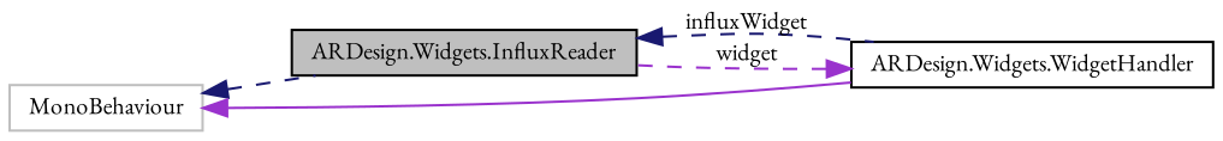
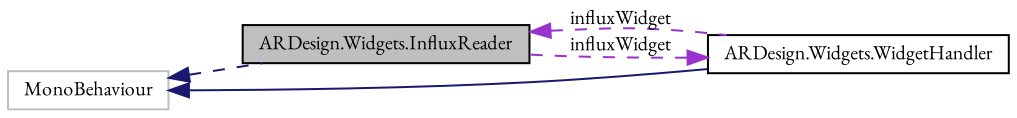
  digraph {
    fontname="EB Garamond"
    rankdir=LR
    node [color=black fillcolor=white fontname="EB Garamond" fontsize=10 shape=record style=filled]
    edge [color=darkorchid3 dir=back fontname="EB Garamond" fontsize=10 labelfontname=Helvetica labelfontsize=10 style=dashed]
    n1 [fillcolor=grey75 fontcolor=black height=0.2 label="ARDesign.Widgets.InfluxReader" width=0.4]
    n2 [height=0.2 label="ARDesign.Widgets.WidgetHandler" width=0.4]
    n3 [color=grey75 height=0.2 label=MonoBehaviour width=0.4]
-   n1 -> n2 [color=midnightblue label=" influxWidget"]
-   n2 -> n1 [label=" widget"]
+   n1 -> n2 [label=" influxWidget"]
+   n2 -> n1 [label=" influxWidget"]
    n3 -> n1 [color=midnightblue]
-   n3 -> n2 [style=solid]
+   n3 -> n2 [color=midnightblue style=solid]
  }
